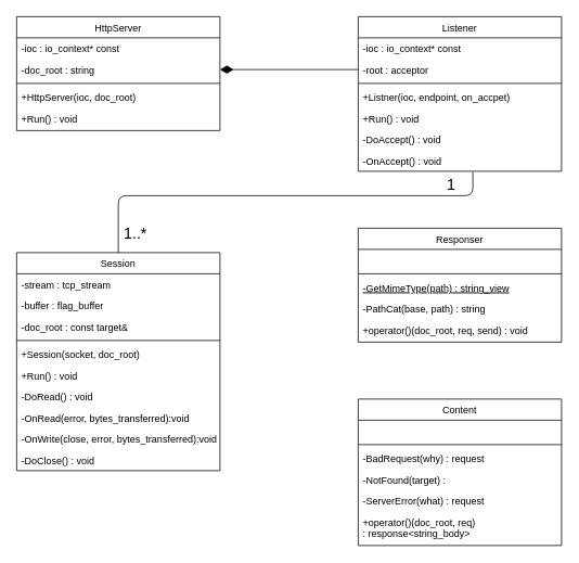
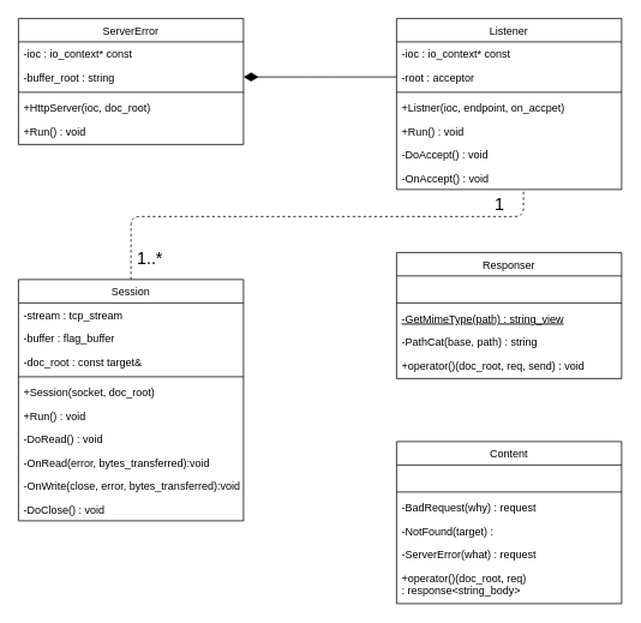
  <mxCell id="0" />
  <mxCell id="1" parent="0" />
- <mxCell id="2" value="HttpServer" style="swimlane;fontStyle=0;align=center;verticalAlign=top;childLayout=stackLayout;horizontal=1;startSize=26;horizontalStack=0;resizeParent=1;resizeLast=0;collapsible=1;marginBottom=0;rounded=0;shadow=0;strokeWidth=1;" parent="1" vertex="1"><mxGeometry x="20" y="20" width="250" height="140" as="geometry"><mxRectangle x="230" y="140" width="160" height="26" as="alternateBounds" /></mxGeometry></mxCell>
+ <mxCell id="2" value="ServerError" style="swimlane;fontStyle=0;align=center;verticalAlign=top;childLayout=stackLayout;horizontal=1;startSize=26;horizontalStack=0;resizeParent=1;resizeLast=0;collapsible=1;marginBottom=0;rounded=0;shadow=0;strokeWidth=1;" parent="1" vertex="1"><mxGeometry x="20" y="20" width="250" height="140" as="geometry"><mxRectangle x="230" y="140" width="160" height="26" as="alternateBounds" /></mxGeometry></mxCell>
  <mxCell id="3" value="-ioc : io_context* const " style="text;align=left;verticalAlign=top;spacingLeft=4;spacingRight=4;overflow=hidden;rotatable=0;points=[[0,0.5],[1,0.5]];portConstraint=eastwest;" parent="2" vertex="1"><mxGeometry y="26" width="250" height="26" as="geometry" /></mxCell>
- <mxCell id="4" value="-doc_root : string" style="text;align=left;verticalAlign=top;spacingLeft=4;spacingRight=4;overflow=hidden;rotatable=0;points=[[0,0.5],[1,0.5]];portConstraint=eastwest;" parent="2" vertex="1"><mxGeometry y="52" width="250" height="26" as="geometry" /></mxCell>
+ <mxCell id="4" value="-buffer_root : string" style="text;align=left;verticalAlign=top;spacingLeft=4;spacingRight=4;overflow=hidden;rotatable=0;points=[[0,0.5],[1,0.5]];portConstraint=eastwest;" parent="2" vertex="1"><mxGeometry y="52" width="250" height="26" as="geometry" /></mxCell>
  <mxCell id="5" value="" style="line;html=1;strokeWidth=1;align=left;verticalAlign=middle;spacingTop=-1;spacingLeft=3;spacingRight=3;rotatable=0;labelPosition=right;points=[];portConstraint=eastwest;" parent="2" vertex="1"><mxGeometry y="78" width="250" height="8" as="geometry" /></mxCell>
  <mxCell id="6" value="+HttpServer(ioc, doc_root)" style="text;align=left;verticalAlign=top;spacingLeft=4;spacingRight=4;overflow=hidden;rotatable=0;points=[[0,0.5],[1,0.5]];portConstraint=eastwest;" parent="2" vertex="1"><mxGeometry y="86" width="250" height="26" as="geometry" /></mxCell>
  <mxCell id="7" value="+Run() : void" style="text;align=left;verticalAlign=top;spacingLeft=4;spacingRight=4;overflow=hidden;rotatable=0;points=[[0,0.5],[1,0.5]];portConstraint=eastwest;" parent="2" vertex="1"><mxGeometry y="112" width="250" height="26" as="geometry" /></mxCell>
  <mxCell id="8" value="Session" style="swimlane;fontStyle=0;align=center;verticalAlign=top;childLayout=stackLayout;horizontal=1;startSize=26;horizontalStack=0;resizeParent=1;resizeLast=0;collapsible=1;marginBottom=0;rounded=0;shadow=0;strokeWidth=1;" parent="1" vertex="1"><mxGeometry x="20" y="310" width="250" height="268" as="geometry"><mxRectangle x="130" y="380" width="160" height="26" as="alternateBounds" /></mxGeometry></mxCell>
  <mxCell id="9" value="-stream : tcp_stream" style="text;align=left;verticalAlign=top;spacingLeft=4;spacingRight=4;overflow=hidden;rotatable=0;points=[[0,0.5],[1,0.5]];portConstraint=eastwest;rounded=0;shadow=0;html=0;" parent="8" vertex="1"><mxGeometry y="26" width="250" height="26" as="geometry" /></mxCell>
  <mxCell id="10" value="-buffer : flag_buffer" style="text;align=left;verticalAlign=top;spacingLeft=4;spacingRight=4;overflow=hidden;rotatable=0;points=[[0,0.5],[1,0.5]];portConstraint=eastwest;rounded=0;shadow=0;html=0;" vertex="1" parent="8"><mxGeometry y="52" width="250" height="26" as="geometry" /></mxCell>
  <mxCell id="11" value="-doc_root : const target&amp;" style="text;align=left;verticalAlign=top;spacingLeft=4;spacingRight=4;overflow=hidden;rotatable=0;points=[[0,0.5],[1,0.5]];portConstraint=eastwest;rounded=0;shadow=0;html=0;" parent="8" vertex="1"><mxGeometry y="78" width="250" height="26" as="geometry" /></mxCell>
  <mxCell id="12" value="" style="line;html=1;strokeWidth=1;align=left;verticalAlign=middle;spacingTop=-1;spacingLeft=3;spacingRight=3;rotatable=0;labelPosition=right;points=[];portConstraint=eastwest;" parent="8" vertex="1"><mxGeometry y="104" width="250" height="8" as="geometry" /></mxCell>
  <mxCell id="13" value="+Session(socket, doc_root)" style="text;align=left;verticalAlign=top;spacingLeft=4;spacingRight=4;overflow=hidden;rotatable=0;points=[[0,0.5],[1,0.5]];portConstraint=eastwest;fontStyle=0" parent="8" vertex="1"><mxGeometry y="112" width="250" height="26" as="geometry" /></mxCell>
  <mxCell id="14" value="+Run() : void" style="text;align=left;verticalAlign=top;spacingLeft=4;spacingRight=4;overflow=hidden;rotatable=0;points=[[0,0.5],[1,0.5]];portConstraint=eastwest;fontStyle=0" vertex="1" parent="8"><mxGeometry y="138" width="250" height="26" as="geometry" /></mxCell>
  <mxCell id="15" value="-DoRead() : void" style="text;align=left;verticalAlign=top;spacingLeft=4;spacingRight=4;overflow=hidden;rotatable=0;points=[[0,0.5],[1,0.5]];portConstraint=eastwest;fontStyle=0" vertex="1" parent="8"><mxGeometry y="164" width="250" height="26" as="geometry" /></mxCell>
  <mxCell id="16" value="-OnRead(error, bytes_transferred):void" style="text;align=left;verticalAlign=top;spacingLeft=4;spacingRight=4;overflow=hidden;rotatable=0;points=[[0,0.5],[1,0.5]];portConstraint=eastwest;fontStyle=0" vertex="1" parent="8"><mxGeometry y="190" width="250" height="26" as="geometry" /></mxCell>
  <mxCell id="17" value="-OnWrite(close, error, bytes_transferred):void" style="text;align=left;verticalAlign=top;spacingLeft=4;spacingRight=4;overflow=hidden;rotatable=0;points=[[0,0.5],[1,0.5]];portConstraint=eastwest;fontStyle=0" vertex="1" parent="8"><mxGeometry y="216" width="250" height="26" as="geometry" /></mxCell>
  <mxCell id="18" value="-DoClose() : void" style="text;align=left;verticalAlign=top;spacingLeft=4;spacingRight=4;overflow=hidden;rotatable=0;points=[[0,0.5],[1,0.5]];portConstraint=eastwest;fontStyle=0" vertex="1" parent="8"><mxGeometry y="242" width="250" height="26" as="geometry" /></mxCell>
  <mxCell id="19" value="Listener" style="swimlane;fontStyle=0;align=center;verticalAlign=top;childLayout=stackLayout;horizontal=1;startSize=26;horizontalStack=0;resizeParent=1;resizeLast=0;collapsible=1;marginBottom=0;rounded=0;shadow=0;strokeWidth=1;" parent="1" vertex="1"><mxGeometry x="440" y="20" width="250" height="190" as="geometry"><mxRectangle x="550" y="140" width="160" height="26" as="alternateBounds" /></mxGeometry></mxCell>
  <mxCell id="20" value="-ioc : io_context* const" style="text;align=left;verticalAlign=top;spacingLeft=4;spacingRight=4;overflow=hidden;rotatable=0;points=[[0,0.5],[1,0.5]];portConstraint=eastwest;" parent="19" vertex="1"><mxGeometry y="26" width="250" height="26" as="geometry" /></mxCell>
  <mxCell id="21" value="-root : acceptor" style="text;align=left;verticalAlign=top;spacingLeft=4;spacingRight=4;overflow=hidden;rotatable=0;points=[[0,0.5],[1,0.5]];portConstraint=eastwest;rounded=0;shadow=0;html=0;" parent="19" vertex="1"><mxGeometry y="52" width="250" height="26" as="geometry" /></mxCell>
  <mxCell id="22" value="" style="line;html=1;strokeWidth=1;align=left;verticalAlign=middle;spacingTop=-1;spacingLeft=3;spacingRight=3;rotatable=0;labelPosition=right;points=[];portConstraint=eastwest;" parent="19" vertex="1"><mxGeometry y="78" width="250" height="8" as="geometry" /></mxCell>
  <mxCell id="23" value="+Listner(ioc, endpoint, on_accpet)" style="text;align=left;verticalAlign=top;spacingLeft=4;spacingRight=4;overflow=hidden;rotatable=0;points=[[0,0.5],[1,0.5]];portConstraint=eastwest;" parent="19" vertex="1"><mxGeometry y="86" width="250" height="26" as="geometry" /></mxCell>
  <mxCell id="24" value="+Run() : void" style="text;align=left;verticalAlign=top;spacingLeft=4;spacingRight=4;overflow=hidden;rotatable=0;points=[[0,0.5],[1,0.5]];portConstraint=eastwest;" parent="19" vertex="1"><mxGeometry y="112" width="250" height="26" as="geometry" /></mxCell>
  <mxCell id="25" value="-DoAccept() : void" style="text;align=left;verticalAlign=top;spacingLeft=4;spacingRight=4;overflow=hidden;rotatable=0;points=[[0,0.5],[1,0.5]];portConstraint=eastwest;" vertex="1" parent="19"><mxGeometry y="138" width="250" height="26" as="geometry" /></mxCell>
  <mxCell id="26" value="-OnAccept() : void" style="text;align=left;verticalAlign=top;spacingLeft=4;spacingRight=4;overflow=hidden;rotatable=0;points=[[0,0.5],[1,0.5]];portConstraint=eastwest;" vertex="1" parent="19"><mxGeometry y="164" width="250" height="26" as="geometry" /></mxCell>
  <mxCell id="27" value="Responser" style="swimlane;fontStyle=0;align=center;verticalAlign=top;childLayout=stackLayout;horizontal=1;startSize=26;horizontalStack=0;resizeParent=1;resizeLast=0;collapsible=1;marginBottom=0;rounded=0;shadow=0;strokeWidth=1;" parent="1" vertex="1"><mxGeometry x="440" y="280" width="250" height="140" as="geometry"><mxRectangle x="130" y="380" width="160" height="26" as="alternateBounds" /></mxGeometry></mxCell>
  <mxCell id="28" value="  " style="text;align=left;verticalAlign=top;spacingLeft=4;spacingRight=4;overflow=hidden;rotatable=0;points=[[0,0.5],[1,0.5]];portConstraint=eastwest;rounded=0;shadow=0;html=0;" parent="27" vertex="1"><mxGeometry y="26" width="250" height="26" as="geometry" /></mxCell>
  <mxCell id="29" value="" style="line;html=1;strokeWidth=1;align=left;verticalAlign=middle;spacingTop=-1;spacingLeft=3;spacingRight=3;rotatable=0;labelPosition=right;points=[];portConstraint=eastwest;" parent="27" vertex="1"><mxGeometry y="52" width="250" height="8" as="geometry" /></mxCell>
  <mxCell id="30" value="-GetMimeType(path) : string_view" style="text;align=left;verticalAlign=top;spacingLeft=4;spacingRight=4;overflow=hidden;rotatable=0;points=[[0,0.5],[1,0.5]];portConstraint=eastwest;fontStyle=4" parent="27" vertex="1"><mxGeometry y="60" width="250" height="26" as="geometry" /></mxCell>
  <mxCell id="31" value="-PathCat(base, path) : string" style="text;align=left;verticalAlign=top;spacingLeft=4;spacingRight=4;overflow=hidden;rotatable=0;points=[[0,0.5],[1,0.5]];portConstraint=eastwest;" parent="27" vertex="1"><mxGeometry y="86" width="250" height="26" as="geometry" /></mxCell>
  <mxCell id="32" value="+operator()(doc_root, req, send) : void" style="text;align=left;verticalAlign=top;spacingLeft=4;spacingRight=4;overflow=hidden;rotatable=0;points=[[0,0.5],[1,0.5]];portConstraint=eastwest;" parent="27" vertex="1"><mxGeometry y="112" width="250" height="26" as="geometry" /></mxCell>
  <mxCell id="33" value="" style="endArrow=none;html=1;endSize=12;startArrow=diamondThin;startSize=14;startFill=1;edgeStyle=orthogonalEdgeStyle;align=left;verticalAlign=bottom;endFill=0;exitX=1;exitY=0.5;exitDx=0;exitDy=0;" parent="1" source="4" edge="1"><mxGeometry x="-0.336" y="105" relative="1" as="geometry"><mxPoint x="290" y="119" as="sourcePoint" /><mxPoint x="440" y="85" as="targetPoint" /><mxPoint as="offset" /></mxGeometry></mxCell>
  <mxCell id="34" value="Content" style="swimlane;fontStyle=0;align=center;verticalAlign=top;childLayout=stackLayout;horizontal=1;startSize=26;horizontalStack=0;resizeParent=1;resizeLast=0;collapsible=1;marginBottom=0;rounded=0;shadow=0;strokeWidth=1;" parent="1" vertex="1"><mxGeometry x="440" y="490" width="250" height="180" as="geometry"><mxRectangle x="130" y="380" width="160" height="26" as="alternateBounds" /></mxGeometry></mxCell>
  <mxCell id="35" value=" " style="text;align=left;verticalAlign=top;spacingLeft=4;spacingRight=4;overflow=hidden;rotatable=0;points=[[0,0.5],[1,0.5]];portConstraint=eastwest;rounded=0;shadow=0;html=0;" parent="34" vertex="1"><mxGeometry y="26" width="250" height="26" as="geometry" /></mxCell>
  <mxCell id="36" value="" style="line;html=1;strokeWidth=1;align=left;verticalAlign=middle;spacingTop=-1;spacingLeft=3;spacingRight=3;rotatable=0;labelPosition=right;points=[];portConstraint=eastwest;" parent="34" vertex="1"><mxGeometry y="52" width="250" height="8" as="geometry" /></mxCell>
  <mxCell id="37" value="-BadRequest(why) : request" style="text;align=left;verticalAlign=top;spacingLeft=4;spacingRight=4;overflow=hidden;rotatable=0;points=[[0,0.5],[1,0.5]];portConstraint=eastwest;fontStyle=0;fontFamily=Helvetica;" parent="34" vertex="1"><mxGeometry y="60" width="250" height="26" as="geometry" /></mxCell>
  <mxCell id="38" value="-NotFound(target) : " style="text;align=left;verticalAlign=top;spacingLeft=4;spacingRight=4;overflow=hidden;rotatable=0;points=[[0,0.5],[1,0.5]];portConstraint=eastwest;fontStyle=0;fontFamily=Helvetica;" parent="34" vertex="1"><mxGeometry y="86" width="250" height="26" as="geometry" /></mxCell>
  <mxCell id="39" value="-ServerError(what) : request" style="text;align=left;verticalAlign=top;spacingLeft=4;spacingRight=4;overflow=hidden;rotatable=0;points=[[0,0.5],[1,0.5]];portConstraint=eastwest;fontStyle=0;fontFamily=Helvetica;" parent="34" vertex="1"><mxGeometry y="112" width="250" height="26" as="geometry" /></mxCell>
  <mxCell id="40" value="+operator()(doc_root, req) &#10;: response&lt;string_body&gt;" style="text;align=left;verticalAlign=top;spacingLeft=4;spacingRight=4;overflow=hidden;rotatable=0;points=[[0,0.5],[1,0.5]];portConstraint=eastwest;" parent="34" vertex="1"><mxGeometry y="138" width="250" height="42" as="geometry" /></mxCell>
- <mxCell id="41" value="" style="endArrow=none;html=1;edgeStyle=orthogonalEdgeStyle;exitX=0.5;exitY=0;exitDx=0;exitDy=0;entryX=0.564;entryY=1.038;entryDx=0;entryDy=0;entryPerimeter=0;" edge="1" parent="1" source="8" target="26"><mxGeometry relative="1" as="geometry"><mxPoint x="20" y="750" as="sourcePoint" /><mxPoint x="180" y="750" as="targetPoint" /><Array as="points"><mxPoint x="145" y="240" /><mxPoint x="581" y="240" /></Array></mxGeometry></mxCell>
+ <mxCell id="41" value="" style="endArrow=none;html=1;edgeStyle=orthogonalEdgeStyle;exitX=0.5;exitY=0;exitDx=0;exitDy=0;entryX=0.564;entryY=1.038;entryDx=0;entryDy=0;entryPerimeter=0;dashed=1;" edge="1" parent="1" source="8" target="26"><mxGeometry relative="1" as="geometry"><mxPoint x="20" y="750" as="sourcePoint" /><mxPoint x="180" y="750" as="targetPoint" /><Array as="points"><mxPoint x="145" y="240" /><mxPoint x="581" y="240" /></Array></mxGeometry></mxCell>
  <mxCell id="42" value="&lt;font style=&quot;font-size: 19px&quot;&gt;1..*&lt;/font&gt;" style="resizable=0;html=1;align=left;verticalAlign=bottom;labelBackgroundColor=#ffffff;fontSize=10;" connectable="0" vertex="1" parent="41"><mxGeometry x="-1" relative="1" as="geometry"><mxPoint x="5" y="-10" as="offset" /></mxGeometry></mxCell>
  <mxCell id="43" value="&lt;font style=&quot;font-size: 19px&quot;&gt;1&lt;/font&gt;" style="resizable=0;html=1;align=right;verticalAlign=bottom;labelBackgroundColor=#ffffff;fontSize=11;" connectable="0" vertex="1" parent="41"><mxGeometry x="1" relative="1" as="geometry"><mxPoint x="-21" y="29" as="offset" /></mxGeometry></mxCell>
